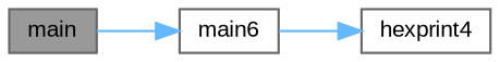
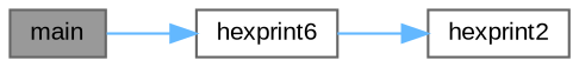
  digraph {
    fontname="Liberation Sans"
    rankdir=LR
    node [color=grey40 fillcolor=white fontname="Liberation Sans" fontsize=10 shape=box style=filled]
    edge [color=steelblue1 fontname="Liberation Sans" fontsize=10 labelfontname=Helvetica labelfontsize=10 style=solid]
    n1 [color=gray40 fillcolor=grey60 fontcolor=black height=0.2 label=main width=0.4]
-   n2 [height=0.2 label=main6 width=0.4]
-   n3 [height=0.2 label=hexprint4 width=0.4]
+   n2 [height=0.2 label=hexprint6 width=0.4]
+   n3 [height=0.2 label=hexprint2 width=0.4]
    n1 -> n2
    n2 -> n3
  }
